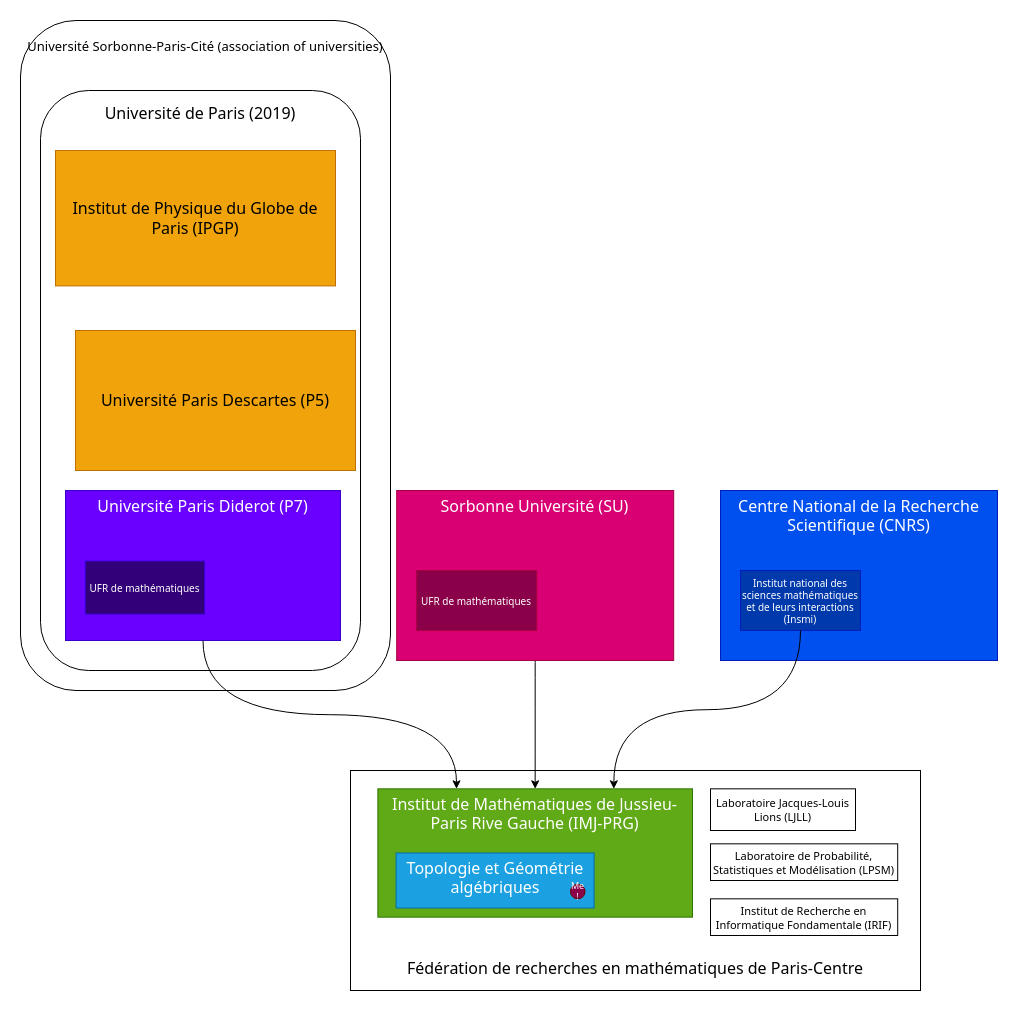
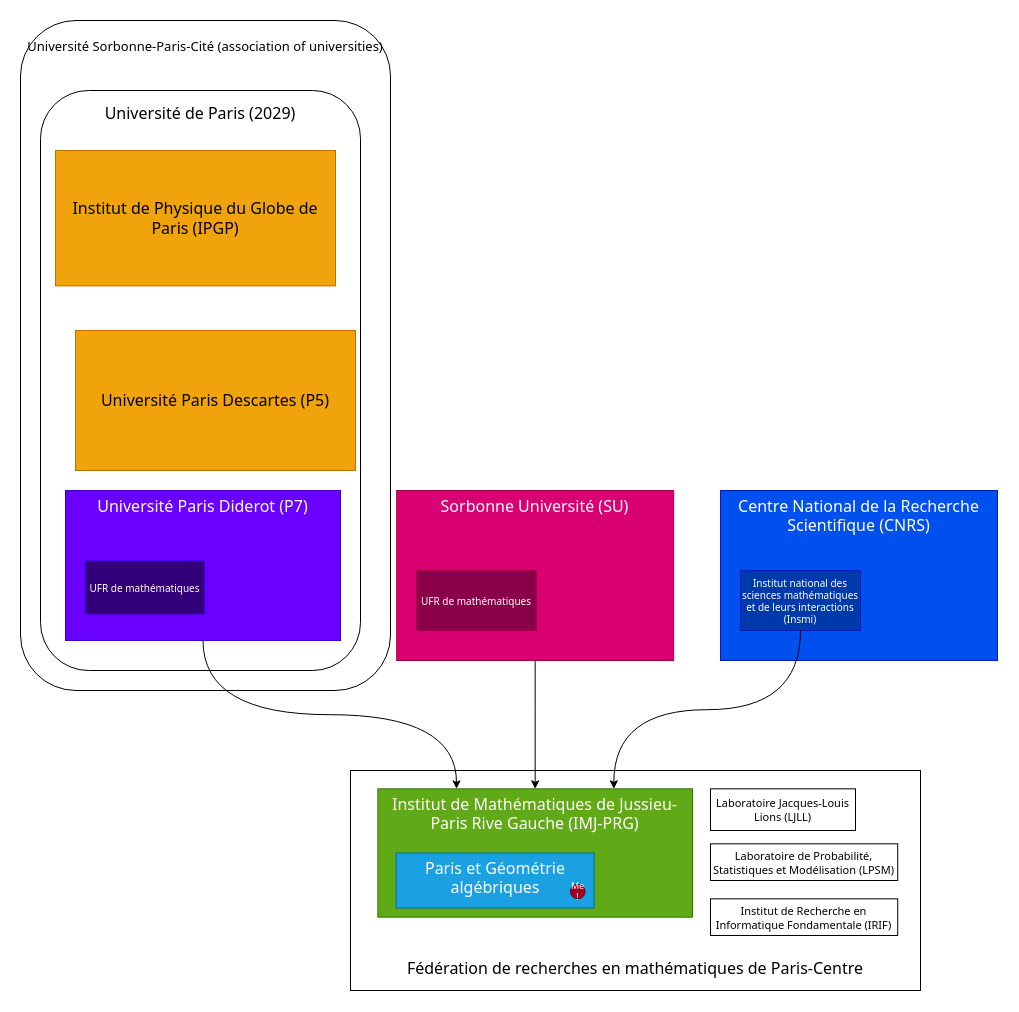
  <mxCell id="0" />
  <mxCell id="1" parent="0" />
  <mxCell id="2" value="Fédération de recherches en mathématiques de Paris-Centre" style="rounded=0;whiteSpace=wrap;html=1;container=1;verticalAlign=bottom;fontSize=16;fontFamily=Segoe UI;spacingBottom=10;" vertex="1" parent="1"><mxGeometry x="350" y="770" width="570" height="220" as="geometry"><mxRectangle x="120" y="80" width="50" height="40" as="alternateBounds" /></mxGeometry></mxCell>
  <mxCell id="3" value="Institut de Mathématiques de Jussieu-Paris Rive Gauche (IMJ-PRG)" style="rounded=0;whiteSpace=wrap;html=1;fontFamily=Segoe UI;fontSize=16;fillColor=#60a917;strokeColor=#2D7600;fontColor=#ffffff;verticalAlign=top;container=1;" vertex="1" parent="2"><mxGeometry x="27.36" y="18.333" width="314.64" height="128.333" as="geometry" /></mxCell>
- <mxCell id="4" value="Topologie et Géométrie algébriques" style="rounded=0;whiteSpace=wrap;html=1;fontFamily=Segoe UI;fontSize=16;verticalAlign=top;fillColor=#1ba1e2;strokeColor=#006EAF;fontColor=#ffffff;container=1;" vertex="1" parent="3"><mxGeometry x="18.24" y="64.166" width="197.967" height="55.0" as="geometry" /></mxCell>
- <mxCell id="5" value="Me !" style="ellipse;whiteSpace=wrap;html=1;aspect=fixed;rounded=0;fontFamily=Segoe UI;fontSize=9;verticalAlign=middle;fillColor=#8a0049;strokeColor=#6F0000;fontColor=#ffffff;" vertex="1" parent="4"><mxGeometry x="174.397" y="31.243" width="14.592" height="14.592" as="geometry" /></mxCell>
+ <mxCell id="4" value="Paris et Géométrie algébriques" style="rounded=0;whiteSpace=wrap;html=1;fontFamily=Segoe UI;fontSize=16;verticalAlign=top;fillColor=#1ba1e2;strokeColor=#006EAF;fontColor=#ffffff;container=1;" vertex="1" parent="3"><mxGeometry x="18.24" y="64.166" width="197.967" height="55.0" as="geometry" /></mxCell>
+ <mxCell id="5" value="Me !" style="ellipse;whiteSpace=wrap;html=1;aspect=fixed;rounded=0;fontFamily=Segoe UI;fontSize=9;verticalAlign=middle;fillColor=#a20025;strokeColor=#6F0000;fontColor=#ffffff;" vertex="1" parent="4"><mxGeometry x="174.397" y="31.243" width="14.592" height="14.592" as="geometry" /></mxCell>
  <mxCell id="6" value="Laboratoire Jacques-Louis Lions (LJLL)" style="rounded=0;whiteSpace=wrap;html=1;fontFamily=Segoe UI;fontSize=11;verticalAlign=middle;" vertex="1" parent="2"><mxGeometry x="360" y="18.33" width="145" height="41.67" as="geometry" /></mxCell>
  <mxCell id="7" value="Laboratoire de Probabilité, Statistiques et Modélisation (LPSM)" style="rounded=0;whiteSpace=wrap;html=1;fontFamily=Segoe UI;fontSize=11;verticalAlign=middle;" vertex="1" parent="2"><mxGeometry x="360" y="73.33" width="187.2" height="36.67" as="geometry" /></mxCell>
  <mxCell id="8" value="Institut de Recherche en Informatique Fondamentale (IRIF)" style="rounded=0;whiteSpace=wrap;html=1;fontFamily=Segoe UI;fontSize=11;verticalAlign=middle;" vertex="1" parent="2"><mxGeometry x="360" y="128.33" width="187.2" height="36.67" as="geometry" /></mxCell>
  <mxCell id="9" value="Centre National de la Recherche Scientifique (CNRS)" style="rounded=0;whiteSpace=wrap;html=1;fontFamily=Segoe UI;fontSize=16;verticalAlign=top;fillColor=#0050ef;strokeColor=#001DBC;fontColor=#ffffff;container=1;" vertex="1" parent="1"><mxGeometry x="720" y="490" width="277" height="170" as="geometry" /></mxCell>
  <mxCell id="10" value="Institut national des sciences mathématiques et de leurs interactions (Insmi)" style="rounded=0;whiteSpace=wrap;html=1;fontFamily=Segoe UI;fontSize=10;verticalAlign=top;strokeColor=#001DBC;fontColor=#ffffff;fillColor=#0039AB;" vertex="1" parent="9"><mxGeometry x="20" y="80" width="120" height="60" as="geometry" /></mxCell>
  <mxCell id="11" style="edgeStyle=orthogonalEdgeStyle;orthogonalLoop=1;jettySize=auto;html=1;exitX=0.5;exitY=1;exitDx=0;exitDy=0;fontFamily=Segoe UI;fontSize=10;entryX=0.75;entryY=0;entryDx=0;entryDy=0;curved=1;" edge="1" parent="1" source="10" target="3"><mxGeometry relative="1" as="geometry" /></mxCell>
  <mxCell id="12" style="edgeStyle=orthogonalEdgeStyle;curved=1;orthogonalLoop=1;jettySize=auto;html=1;exitX=0.5;exitY=1;exitDx=0;exitDy=0;fontFamily=Segoe UI;fontSize=10;" edge="1" parent="1" source="13" target="3"><mxGeometry relative="1" as="geometry" /></mxCell>
  <mxCell id="13" value="Sorbonne Université (SU)" style="rounded=0;whiteSpace=wrap;html=1;fontFamily=Segoe UI;fontSize=16;verticalAlign=top;fillColor=#d80073;strokeColor=#A50040;fontColor=#ffffff;container=1;" vertex="1" parent="1"><mxGeometry x="396.18" y="490" width="277" height="170" as="geometry" /></mxCell>
  <mxCell id="14" value="UFR de mathématiques" style="rounded=0;whiteSpace=wrap;html=1;fontFamily=Segoe UI;fontSize=10;verticalAlign=middle;strokeColor=#A50040;fontColor=#ffffff;fillColor=#8A0049;" vertex="1" parent="13"><mxGeometry x="20" y="80" width="120" height="60" as="geometry" /></mxCell>
  <mxCell id="15" value="Université Sorbonne-Paris-Cité (association of universities)&lt;br style=&quot;font-size: 13px&quot;&gt;" style="rounded=1;whiteSpace=wrap;html=1;fontFamily=Segoe UI;fontSize=13;verticalAlign=top;container=1;glass=0;shadow=0;sketch=0;spacingTop=12;" vertex="1" parent="1"><mxGeometry x="20" y="20" width="370" height="670" as="geometry" /></mxCell>
- <mxCell id="16" value="Université de Paris (2019)" style="rounded=1;whiteSpace=wrap;html=1;shadow=0;glass=0;sketch=0;fontFamily=Segoe UI;fontSize=16;verticalAlign=top;container=1;spacingTop=7;" vertex="1" parent="15"><mxGeometry x="20" y="70" width="320" height="580" as="geometry" /></mxCell>
+ <mxCell id="16" value="Université de Paris (2029)" style="rounded=1;whiteSpace=wrap;html=1;shadow=0;glass=0;sketch=0;fontFamily=Segoe UI;fontSize=16;verticalAlign=top;container=1;spacingTop=7;" vertex="1" parent="15"><mxGeometry x="20" y="70" width="320" height="580" as="geometry" /></mxCell>
  <mxCell id="17" value="Institut de Physique du Globe de Paris (IPGP)" style="rounded=0;whiteSpace=wrap;html=1;fontFamily=Segoe UI;fontSize=16;fillColor=#f0a30a;verticalAlign=middle;strokeColor=#BD7000;fontColor=#000000;" vertex="1" parent="16"><mxGeometry x="15" y="60" width="280" height="135.41" as="geometry" /></mxCell>
  <mxCell id="18" value="Université Paris Descartes (P5)" style="rounded=0;whiteSpace=wrap;html=1;fontFamily=Segoe UI;fontSize=16;fillColor=#f0a30a;verticalAlign=middle;strokeColor=#BD7000;fontColor=#000000;" vertex="1" parent="16"><mxGeometry x="35" y="240" width="280" height="140" as="geometry" /></mxCell>
  <mxCell id="19" value="Université Paris Diderot (P7)" style="rounded=0;whiteSpace=wrap;html=1;fontFamily=Segoe UI;fontSize=16;verticalAlign=top;fillColor=#6a00ff;strokeColor=#3700CC;fontColor=#ffffff;container=1;" vertex="1" parent="16"><mxGeometry x="25" y="400" width="275" height="150" as="geometry" /></mxCell>
  <mxCell id="20" value="UFR de mathématiques" style="rounded=0;whiteSpace=wrap;html=1;fontFamily=Segoe UI;fontSize=10;verticalAlign=middle;strokeColor=#3700CC;fontColor=#ffffff;fillColor=#320078;" vertex="1" parent="19"><mxGeometry x="19.856" y="70.588" width="119.134" height="52.941" as="geometry" /></mxCell>
  <mxCell id="21" style="edgeStyle=orthogonalEdgeStyle;curved=1;orthogonalLoop=1;jettySize=auto;html=1;exitX=0.5;exitY=1;exitDx=0;exitDy=0;entryX=0.25;entryY=0;entryDx=0;entryDy=0;fontFamily=Segoe UI;fontSize=10;" edge="1" parent="1" source="19" target="3"><mxGeometry relative="1" as="geometry" /></mxCell>
